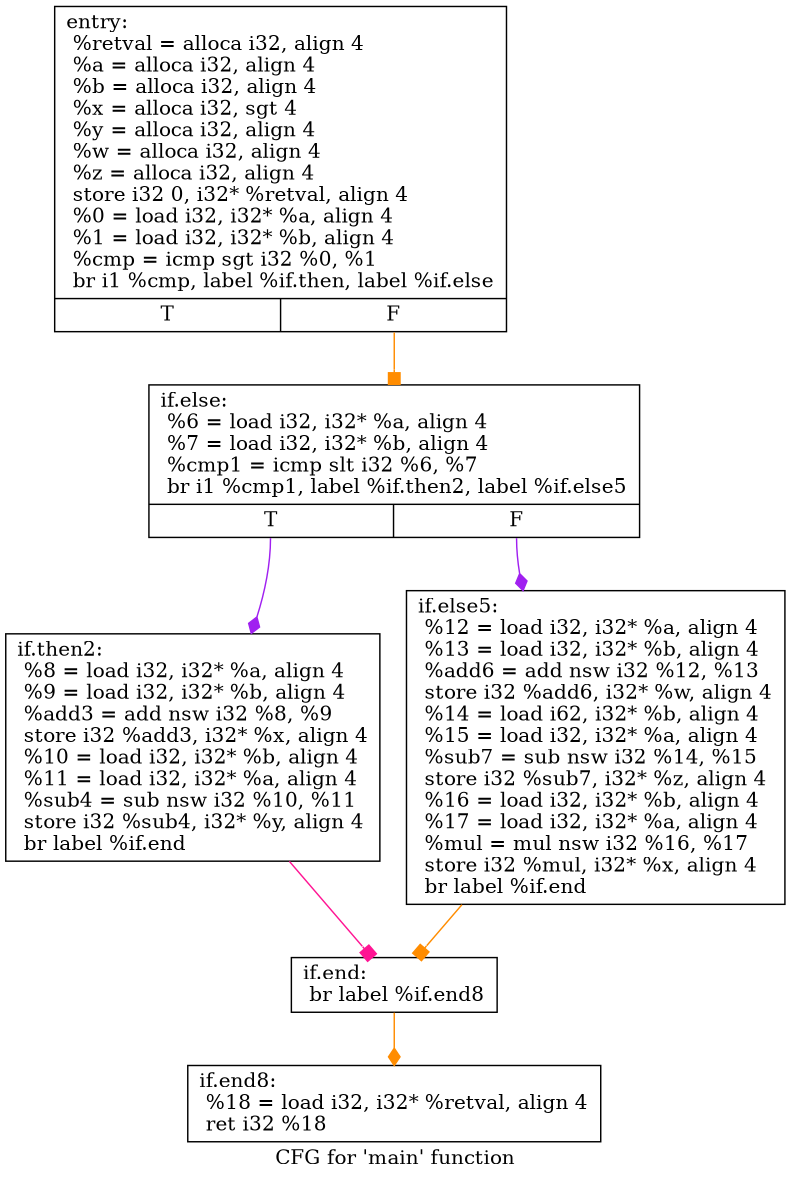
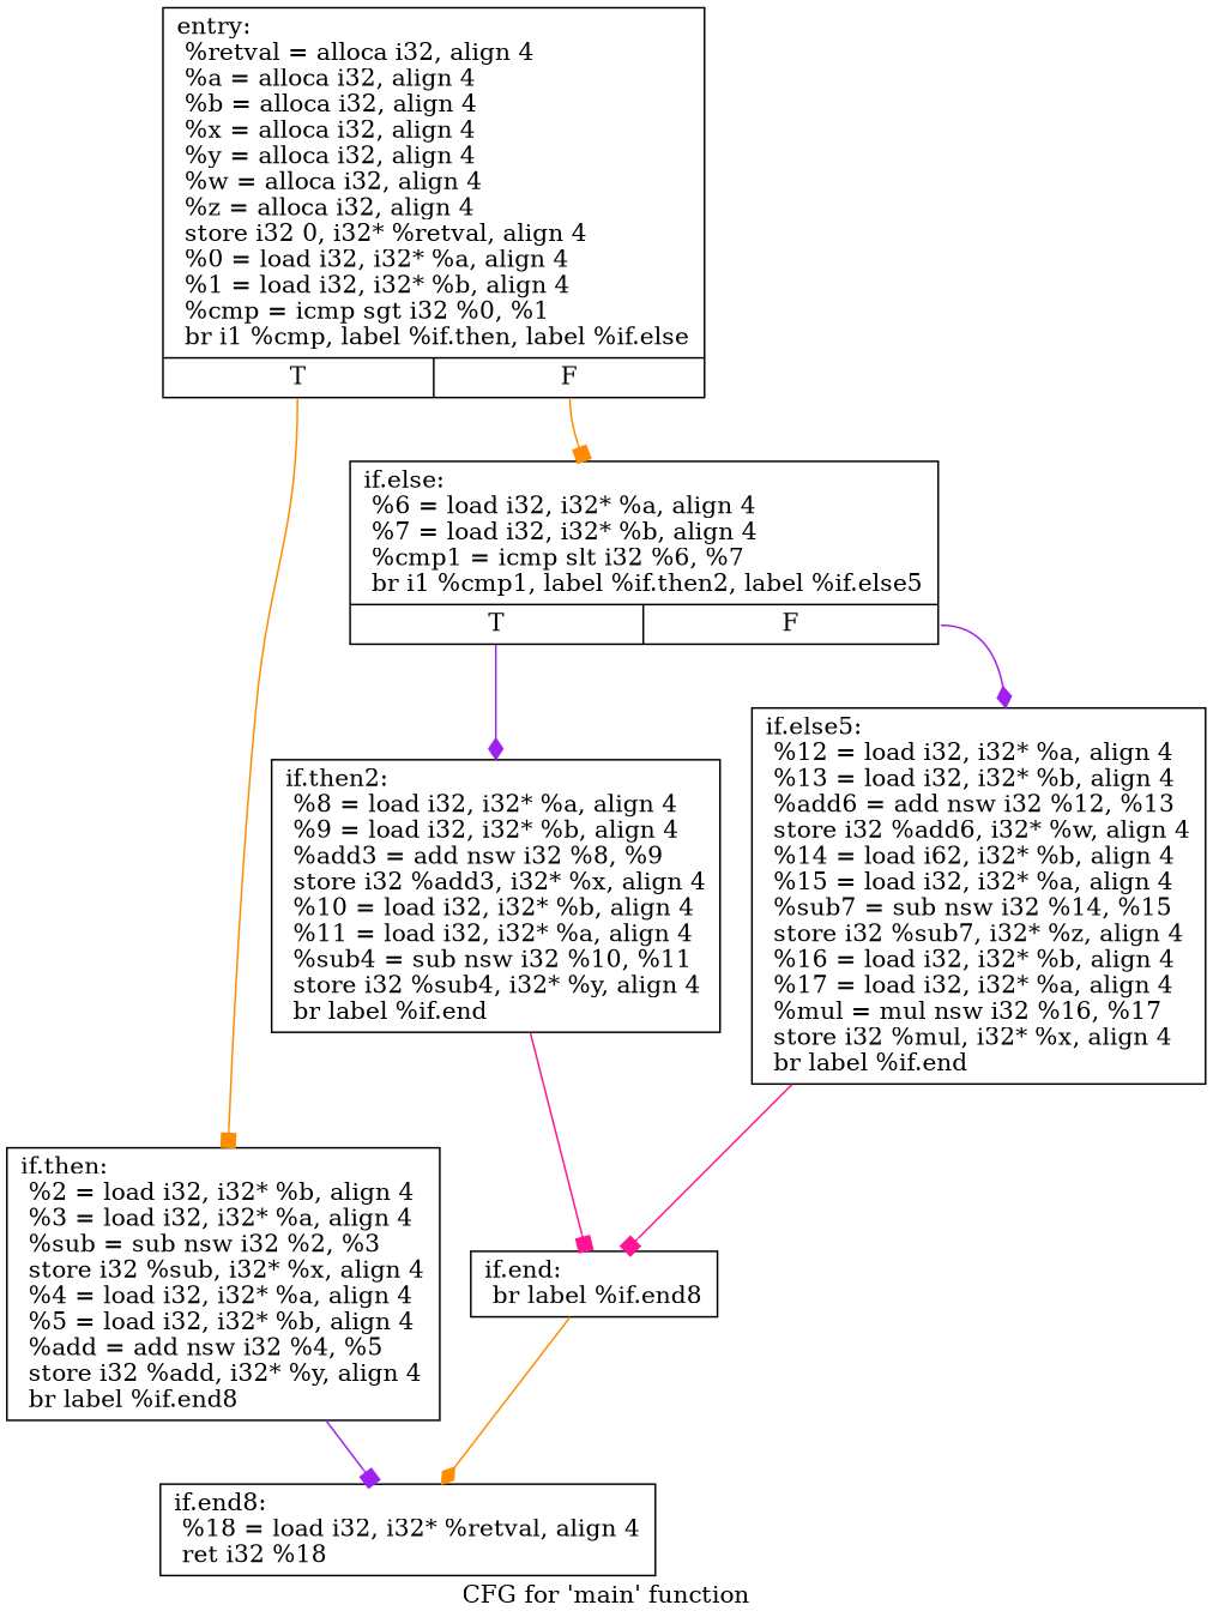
  digraph {
    label="CFG for 'main' function"
    node [shape=record]
    edge [arrowhead=box color=darkorange]
-   n1 [label="{entry:\l  %retval = alloca i32, align 4\l  %a = alloca i32, align 4\l  %b = alloca i32, align 4\l  %x = alloca i32, sgt 4\l  %y = alloca i32, align 4\l  %w = alloca i32, align 4\l  %z = alloca i32, align 4\l  store i32 0, i32* %retval, align 4\l  %0 = load i32, i32* %a, align 4\l  %1 = load i32, i32* %b, align 4\l  %cmp = icmp sgt i32 %0, %1\l  br i1 %cmp, label %if.then, label %if.else\l|{<s0>T|<s1>F}}"]
+   n1 [label="{entry:\l  %retval = alloca i32, align 4\l  %a = alloca i32, align 4\l  %b = alloca i32, align 4\l  %x = alloca i32, align 4\l  %y = alloca i32, align 4\l  %w = alloca i32, align 4\l  %z = alloca i32, align 4\l  store i32 0, i32* %retval, align 4\l  %0 = load i32, i32* %a, align 4\l  %1 = load i32, i32* %b, align 4\l  %cmp = icmp sgt i32 %0, %1\l  br i1 %cmp, label %if.then, label %if.else\l|{<s0>T|<s1>F}}"]
+   n2 [label="{if.then:                                          \l  %2 = load i32, i32* %b, align 4\l  %3 = load i32, i32* %a, align 4\l  %sub = sub nsw i32 %2, %3\l  store i32 %sub, i32* %x, align 4\l  %4 = load i32, i32* %a, align 4\l  %5 = load i32, i32* %b, align 4\l  %add = add nsw i32 %4, %5\l  store i32 %add, i32* %y, align 4\l  br label %if.end8\l}"]
    n3 [label="{if.else:                                          \l  %6 = load i32, i32* %a, align 4\l  %7 = load i32, i32* %b, align 4\l  %cmp1 = icmp slt i32 %6, %7\l  br i1 %cmp1, label %if.then2, label %if.else5\l|{<s0>T|<s1>F}}"]
    n4 [label="{if.end8:                                          \l  %18 = load i32, i32* %retval, align 4\l  ret i32 %18\l}"]
    n5 [label="{if.then2:                                         \l  %8 = load i32, i32* %a, align 4\l  %9 = load i32, i32* %b, align 4\l  %add3 = add nsw i32 %8, %9\l  store i32 %add3, i32* %x, align 4\l  %10 = load i32, i32* %b, align 4\l  %11 = load i32, i32* %a, align 4\l  %sub4 = sub nsw i32 %10, %11\l  store i32 %sub4, i32* %y, align 4\l  br label %if.end\l}"]
    n6 [label="{if.else5:                                         \l  %12 = load i32, i32* %a, align 4\l  %13 = load i32, i32* %b, align 4\l  %add6 = add nsw i32 %12, %13\l  store i32 %add6, i32* %w, align 4\l  %14 = load i62, i32* %b, align 4\l  %15 = load i32, i32* %a, align 4\l  %sub7 = sub nsw i32 %14, %15\l  store i32 %sub7, i32* %z, align 4\l  %16 = load i32, i32* %b, align 4\l  %17 = load i32, i32* %a, align 4\l  %mul = mul nsw i32 %16, %17\l  store i32 %mul, i32* %x, align 4\l  br label %if.end\l}"]
    n7 [label="{if.end:                                           \l  br label %if.end8\l}"]
+   n1 -> n2 [tailport=s0]
    n1 -> n3 [tailport=s1]
+   n2 -> n4 [color=purple]
    n3 -> n5 [arrowhead=diamond color=purple tailport=s0]
    n3 -> n6 [arrowhead=diamond color=purple tailport=s1]
    n5 -> n7 [color=deeppink]
-   n6 -> n7
+   n6 -> n7 [color=deeppink]
    n7 -> n4 [arrowhead=diamond]
  }
